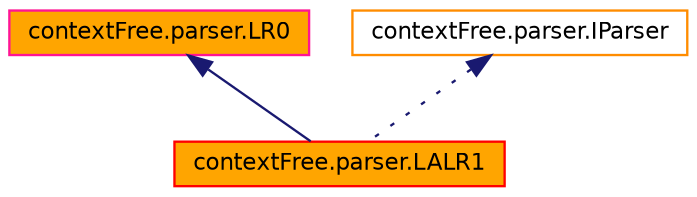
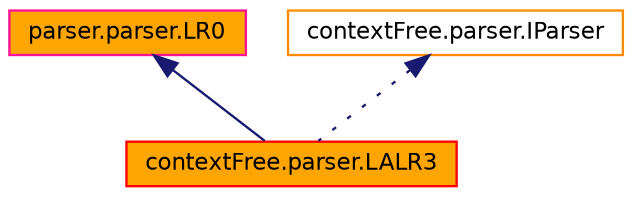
  digraph {
    node [fillcolor=orange fontname=Helvetica fontsize=10 shape=record style=filled]
    edge [color=midnightblue dir=back fontname=Helvetica fontsize=10 labelfontname=Helvetica labelfontsize=10]
-   n1 [color=red fontcolor=black height=0.2 label="contextFree.parser.LALR1" width=0.4]
-   n2 [color=deeppink height=0.2 label="contextFree.parser.LR0" width=0.4]
+   n1 [color=red fontcolor=black height=0.2 label="contextFree.parser.LALR3" width=0.4]
+   n2 [color=deeppink height=0.2 label="parser.parser.LR0" width=0.4]
    n3 [color=darkorange fillcolor=white height=0.2 label="contextFree.parser.IParser" width=0.4]
    n2 -> n1 [style=solid]
    n3 -> n1 [style=dotted]
  }
